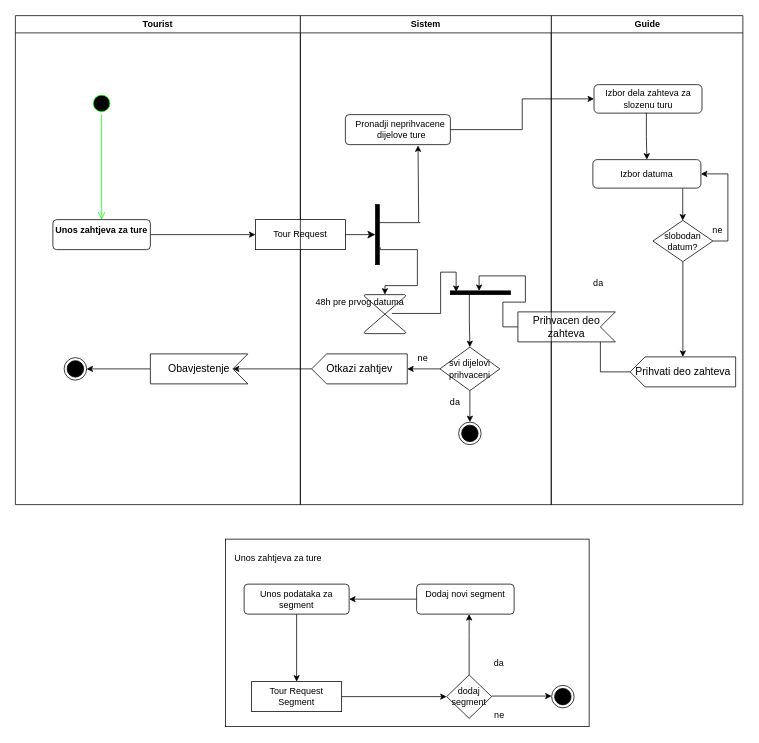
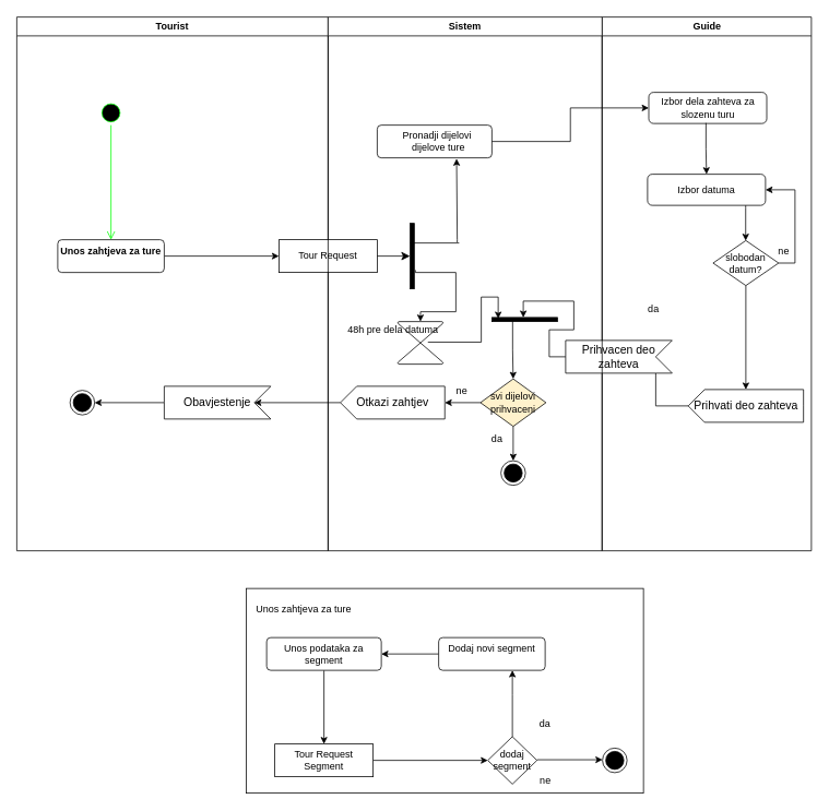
  <mxCell id="0" />
  <mxCell id="1" parent="0" />
  <mxCell id="2" value="Tourist" style="swimlane;whiteSpace=wrap" parent="1" vertex="1"><mxGeometry x="20" y="20" width="380" height="652" as="geometry" /></mxCell>
  <mxCell id="3" value="" style="ellipse;html=1;shape=startState;fillColor=#000000;strokeColor=#00ff00;" parent="2" vertex="1"><mxGeometry x="100" y="102" width="30" height="30" as="geometry" /></mxCell>
  <mxCell id="4" value="" style="edgeStyle=orthogonalEdgeStyle;html=1;verticalAlign=bottom;endArrow=open;endSize=8;strokeColor=#00ff00;rounded=0;exitX=0.5;exitY=1;exitDx=0;exitDy=0;entryX=0.5;entryY=0;entryDx=0;entryDy=0;" parent="2" source="3" target="10" edge="1"><mxGeometry relative="1" as="geometry"><mxPoint x="110" y="112.0" as="targetPoint" /></mxGeometry></mxCell>
  <mxCell id="5" style="edgeStyle=orthogonalEdgeStyle;rounded=0;orthogonalLoop=1;jettySize=auto;html=1;entryX=0;entryY=0.5;entryDx=0;entryDy=0;exitX=1;exitY=0.5;exitDx=0;exitDy=0;" parent="2" source="10" target="8" edge="1"><mxGeometry relative="1" as="geometry"><Array as="points" /><mxPoint x="320.61" y="292.077" as="sourcePoint" /></mxGeometry></mxCell>
  <mxCell id="6" value="" style="edgeStyle=orthogonalEdgeStyle;rounded=0;orthogonalLoop=1;jettySize=auto;html=1;exitX=1;exitY=0.5;exitDx=0;exitDy=0;exitPerimeter=0;" parent="2" source="9" target="7" edge="1"><mxGeometry relative="1" as="geometry"><mxPoint x="177.5" y="471" as="sourcePoint" /></mxGeometry></mxCell>
  <mxCell id="7" value="" style="ellipse;html=1;shape=endState;fillColor=strokeColor;" parent="2" vertex="1"><mxGeometry x="65" y="456" width="30" height="30" as="geometry" /></mxCell>
  <mxCell id="8" value="Tour Request" style="fontStyle=0;html=1;whiteSpace=wrap;strokeColor=default;gradientColor=none;" parent="2" vertex="1"><mxGeometry x="320" y="272" width="120" height="40" as="geometry" /></mxCell>
  <mxCell id="9" value="Obavjestenje" style="html=1;shape=mxgraph.infographic.ribbonSimple;notch1=20;notch2=0;align=center;verticalAlign=middle;fontSize=14;fontStyle=0;fillColor=#FFFFFF;whiteSpace=wrap;direction=west;" parent="2" vertex="1"><mxGeometry x="180" y="451" width="130" height="40" as="geometry" /></mxCell>
  <mxCell id="10" value="&lt;b&gt;Unos zahtjeva za ture&lt;/b&gt;" style="html=1;align=center;verticalAlign=top;rounded=1;absoluteArcSize=1;arcSize=10;dashed=0;whiteSpace=wrap;" parent="2" vertex="1"><mxGeometry x="50" y="272" width="130" height="40" as="geometry" /></mxCell>
  <mxCell id="11" value="Guide" style="swimlane;whiteSpace=wrap;startSize=23;" parent="1" vertex="1"><mxGeometry x="734.5" y="20" width="255.5" height="652" as="geometry"><mxRectangle x="724.5" y="128" width="70" height="30" as="alternateBounds" /></mxGeometry></mxCell>
  <mxCell id="12" value="" style="edgeStyle=orthogonalEdgeStyle;rounded=0;orthogonalLoop=1;jettySize=auto;html=1;" parent="11" target="20" edge="1"><mxGeometry relative="1" as="geometry"><Array as="points"><mxPoint x="175.25" y="233" /><mxPoint x="175.25" y="233" /></Array><mxPoint x="175.306" y="212" as="sourcePoint" /></mxGeometry></mxCell>
  <mxCell id="13" value="Izbor datuma" style="rounded=1;whiteSpace=wrap;html=1;" parent="11" vertex="1"><mxGeometry x="55.5" y="192" width="144" height="38" as="geometry" /></mxCell>
  <mxCell id="14" value="da" style="text;html=1;align=center;verticalAlign=middle;resizable=0;points=[];autosize=1;strokeColor=none;fillColor=none;" parent="11" vertex="1"><mxGeometry x="42.25" y="342" width="40" height="30" as="geometry" /></mxCell>
  <mxCell id="15" value="" style="edgeStyle=orthogonalEdgeStyle;rounded=0;orthogonalLoop=1;jettySize=auto;html=1;entryX=0;entryY=0;entryDx=20;entryDy=20;entryPerimeter=0;" parent="11" source="16" target="17" edge="1"><mxGeometry relative="1" as="geometry" /></mxCell>
  <mxCell id="16" value="Prihvati deo zahteva" style="html=1;shape=mxgraph.infographic.ribbonSimple;notch1=0;notch2=20;align=center;verticalAlign=middle;fontSize=14;fontStyle=0;fillColor=#FFFFFF;whiteSpace=wrap;direction=west;" parent="11" vertex="1"><mxGeometry x="105.12" y="455" width="140.75" height="40" as="geometry" /></mxCell>
  <mxCell id="17" value="Prihvacen deo zahteva" style="html=1;shape=mxgraph.infographic.ribbonSimple;notch1=20;notch2=0;align=center;verticalAlign=middle;fontSize=14;fontStyle=0;fillColor=#FFFFFF;whiteSpace=wrap;direction=west;" parent="11" vertex="1"><mxGeometry x="-44.5" y="395" width="130" height="40" as="geometry" /></mxCell>
  <mxCell id="18" style="edgeStyle=orthogonalEdgeStyle;rounded=0;orthogonalLoop=1;jettySize=auto;html=1;exitX=1;exitY=0.5;exitDx=0;exitDy=0;entryX=1;entryY=0.5;entryDx=0;entryDy=0;" parent="11" source="20" target="13" edge="1"><mxGeometry relative="1" as="geometry" /></mxCell>
  <mxCell id="19" style="edgeStyle=orthogonalEdgeStyle;rounded=0;orthogonalLoop=1;jettySize=auto;html=1;" parent="11" source="20" target="16" edge="1"><mxGeometry relative="1" as="geometry" /></mxCell>
  <mxCell id="20" value="slobodan datum?" style="rhombus;whiteSpace=wrap;html=1;" parent="11" vertex="1"><mxGeometry x="135.5" y="273" width="80" height="55" as="geometry" /></mxCell>
  <mxCell id="21" value="ne&lt;div&gt;&lt;br&gt;&lt;/div&gt;" style="text;html=1;align=center;verticalAlign=middle;resizable=0;points=[];autosize=1;strokeColor=none;fillColor=none;" parent="11" vertex="1"><mxGeometry x="201" y="273" width="40" height="40" as="geometry" /></mxCell>
  <mxCell id="22" value="Izbor dela zahteva za slozenu turu" style="rounded=1;whiteSpace=wrap;html=1;" parent="11" vertex="1"><mxGeometry x="57" y="92" width="144" height="38" as="geometry" /></mxCell>
  <mxCell id="23" style="edgeStyle=orthogonalEdgeStyle;rounded=0;orthogonalLoop=1;jettySize=auto;html=1;exitX=0.485;exitY=0.985;exitDx=0;exitDy=0;entryX=0.5;entryY=0;entryDx=0;entryDy=0;exitPerimeter=0;" parent="11" source="22" target="13" edge="1"><mxGeometry relative="1" as="geometry"><mxPoint x="186" y="338" as="sourcePoint" /><mxPoint x="186" y="405" as="targetPoint" /></mxGeometry></mxCell>
  <mxCell id="24" value="" style="edgeStyle=orthogonalEdgeStyle;rounded=0;orthogonalLoop=1;jettySize=auto;html=1;entryX=0;entryY=0;entryDx=20;entryDy=20;entryPerimeter=0;exitX=1;exitY=0.5;exitDx=0;exitDy=0;exitPerimeter=0;" parent="1" source="35" target="9" edge="1"><mxGeometry relative="1" as="geometry"><mxPoint x="370" y="491" as="sourcePoint" /><mxPoint x="302.5" y="491" as="targetPoint" /></mxGeometry></mxCell>
  <mxCell id="25" value="Sistem" style="swimlane;whiteSpace=wrap;startSize=23;" parent="1" vertex="1"><mxGeometry x="400" y="20" width="334.5" height="652" as="geometry" /></mxCell>
  <mxCell id="26" style="edgeStyle=orthogonalEdgeStyle;rounded=0;orthogonalLoop=1;jettySize=auto;html=1;exitX=0.808;exitY=1.003;exitDx=0;exitDy=0;exitPerimeter=0;entryX=0.283;entryY=0.904;entryDx=0;entryDy=0;entryPerimeter=0;" parent="25" source="28" target="41" edge="1"><mxGeometry relative="1" as="geometry"><mxPoint x="186" y="342" as="targetPoint" /><Array as="points"><mxPoint x="187" y="397" /><mxPoint x="187" y="342" /><mxPoint x="208" y="342" /></Array></mxGeometry></mxCell>
  <mxCell id="27" value="" style="verticalLabelPosition=bottom;verticalAlign=top;html=1;shape=mxgraph.flowchart.collate;" parent="25" vertex="1"><mxGeometry x="85" y="372" width="55.5" height="52" as="geometry" /></mxCell>
- <mxCell id="28" value="48h pre prvog datuma" style="text;html=1;align=center;verticalAlign=middle;resizable=0;points=[];autosize=1;strokeColor=none;fillColor=none;" parent="25" vertex="1"><mxGeometry x="8.75" y="367" width="140" height="30" as="geometry" /></mxCell>
+ <mxCell id="28" value="48h pre dela datuma" style="text;html=1;align=center;verticalAlign=middle;resizable=0;points=[];autosize=1;strokeColor=none;fillColor=none;" parent="25" vertex="1"><mxGeometry x="8.75" y="367" width="140" height="30" as="geometry" /></mxCell>
  <mxCell id="29" value="" style="edgeStyle=orthogonalEdgeStyle;rounded=0;orthogonalLoop=1;jettySize=auto;html=1;entryX=0;entryY=0;entryDx=0;entryDy=20;entryPerimeter=0;" parent="25" source="31" target="35" edge="1"><mxGeometry relative="1" as="geometry"><mxPoint x="47.5" y="471" as="targetPoint" /></mxGeometry></mxCell>
  <mxCell id="30" value="" style="edgeStyle=orthogonalEdgeStyle;rounded=0;orthogonalLoop=1;jettySize=auto;html=1;" parent="25" source="31" target="33" edge="1"><mxGeometry relative="1" as="geometry" /></mxCell>
- <mxCell id="31" value="svi dijelovi prihvaceni" style="rhombus;whiteSpace=wrap;html=1;" parent="25" vertex="1"><mxGeometry x="186" y="442" width="80" height="58" as="geometry" /></mxCell>
+ <mxCell id="31" value="svi dijelovi prihvaceni" style="rhombus;whiteSpace=wrap;html=1;fillColor=#fff2cc;" parent="25" vertex="1"><mxGeometry x="186" y="442" width="80" height="58" as="geometry" /></mxCell>
  <mxCell id="32" value="ne" style="text;html=1;align=center;verticalAlign=middle;resizable=0;points=[];autosize=1;strokeColor=none;fillColor=none;" parent="25" vertex="1"><mxGeometry x="142.5" y="442" width="40" height="30" as="geometry" /></mxCell>
  <mxCell id="33" value="" style="ellipse;html=1;shape=endState;fillColor=strokeColor;" parent="25" vertex="1"><mxGeometry x="211" y="542" width="30" height="30" as="geometry" /></mxCell>
  <mxCell id="34" value="" style="html=1;align=center;verticalAlign=top;rounded=1;absoluteArcSize=1;arcSize=10;dashed=0;whiteSpace=wrap;" parent="25" vertex="1"><mxGeometry x="60" y="132" width="140" height="40" as="geometry" /></mxCell>
  <mxCell id="35" value="Otkazi zahtjev" style="html=1;shape=mxgraph.infographic.ribbonSimple;notch1=0;notch2=20;align=center;verticalAlign=middle;fontSize=14;fontStyle=0;fillColor=#FFFFFF;whiteSpace=wrap;direction=west;" parent="25" vertex="1"><mxGeometry x="15" y="451" width="127.5" height="40" as="geometry" /></mxCell>
- <mxCell id="36" value="Pronadji neprihvacene&amp;nbsp; dijelove ture" style="text;html=1;align=center;verticalAlign=middle;whiteSpace=wrap;rounded=0;" parent="25" vertex="1"><mxGeometry x="70" y="137" width="130" height="30" as="geometry" /></mxCell>
+ <mxCell id="36" value="Pronadji dijelovi&amp;nbsp; dijelove ture" style="text;html=1;align=center;verticalAlign=middle;whiteSpace=wrap;rounded=0;" parent="25" vertex="1"><mxGeometry x="70" y="137" width="130" height="30" as="geometry" /></mxCell>
  <mxCell id="37" value="da" style="text;html=1;align=center;verticalAlign=middle;resizable=0;points=[];autosize=1;strokeColor=none;fillColor=none;" parent="25" vertex="1"><mxGeometry x="186" y="500" width="40" height="30" as="geometry" /></mxCell>
  <mxCell id="38" style="edgeStyle=orthogonalEdgeStyle;rounded=0;orthogonalLoop=1;jettySize=auto;html=1;entryX=0.692;entryY=1.026;entryDx=0;entryDy=0;entryPerimeter=0;exitX=0.961;exitY=0.402;exitDx=0;exitDy=0;exitPerimeter=0;" parent="25" source="43" target="34" edge="1"><mxGeometry relative="1" as="geometry"><mxPoint x="158" y="272" as="sourcePoint" /><Array as="points"><mxPoint x="158" y="272" /><mxPoint x="157" y="272" /></Array></mxGeometry></mxCell>
  <mxCell id="39" style="edgeStyle=orthogonalEdgeStyle;rounded=0;orthogonalLoop=1;jettySize=auto;html=1;exitX=1.266;exitY=0.713;exitDx=0;exitDy=0;exitPerimeter=0;entryX=0.5;entryY=0;entryDx=0;entryDy=0;entryPerimeter=0;" parent="25" source="42" target="27" edge="1"><mxGeometry relative="1" as="geometry"><mxPoint x="202.5" y="348.681" as="targetPoint" /><Array as="points"><mxPoint x="107" y="312" /><mxPoint x="156" y="312" /><mxPoint x="156" y="360" /><mxPoint x="113" y="360" /></Array><mxPoint x="157.75" y="312" as="sourcePoint" /></mxGeometry></mxCell>
  <mxCell id="40" style="edgeStyle=orthogonalEdgeStyle;rounded=0;orthogonalLoop=1;jettySize=auto;html=1;entryX=0.5;entryY=0;entryDx=0;entryDy=0;exitX=0.67;exitY=0.684;exitDx=0;exitDy=0;exitPerimeter=0;" parent="25" source="41" target="31" edge="1"><mxGeometry relative="1" as="geometry" /></mxCell>
  <mxCell id="41" value="" style="html=1;points=[];perimeter=orthogonalPerimeter;fillColor=strokeColor;direction=south;" parent="25" vertex="1"><mxGeometry x="200" y="367" width="80" height="5" as="geometry" /></mxCell>
  <mxCell id="42" value="" style="html=1;points=[];perimeter=orthogonalPerimeter;fillColor=strokeColor;direction=south;rotation=-90;" parent="25" vertex="1"><mxGeometry x="62.75" y="289.5" width="80" height="5" as="geometry" /></mxCell>
  <mxCell id="43" value="" style="line;strokeWidth=1;fillColor=none;align=left;verticalAlign=middle;spacingTop=-1;spacingLeft=3;spacingRight=3;rotatable=0;labelPosition=right;points=[];portConstraint=eastwest;strokeColor=inherit;fontFamily=Helvetica;fontSize=11;fontColor=default;labelBackgroundColor=default;" parent="25" vertex="1"><mxGeometry x="100.5" y="272" width="59.5" height="8" as="geometry" /></mxCell>
  <mxCell id="44" style="edgeStyle=orthogonalEdgeStyle;rounded=0;orthogonalLoop=1;jettySize=auto;html=1;entryX=0.017;entryY=0.521;entryDx=0;entryDy=0;entryPerimeter=0;" parent="1" source="17" target="41" edge="1"><mxGeometry relative="1" as="geometry"><Array as="points"><mxPoint x="670" y="435" /><mxPoint x="670" y="402" /><mxPoint x="700" y="402" /><mxPoint x="700" y="367" /><mxPoint x="638" y="367" /></Array></mxGeometry></mxCell>
  <mxCell id="45" value="" style="rounded=0;whiteSpace=wrap;html=1;" parent="1" vertex="1"><mxGeometry x="300" y="718" width="485" height="250" as="geometry" /></mxCell>
  <mxCell id="46" value="Unos zahtjeva za ture" style="text;html=1;align=center;verticalAlign=middle;resizable=0;points=[];autosize=1;strokeColor=none;fillColor=none;" parent="1" vertex="1"><mxGeometry x="300" y="728" width="140" height="30" as="geometry" /></mxCell>
  <mxCell id="47" value="" style="edgeStyle=orthogonalEdgeStyle;rounded=0;orthogonalLoop=1;jettySize=auto;html=1;" parent="1" source="48" target="50" edge="1"><mxGeometry relative="1" as="geometry" /></mxCell>
  <mxCell id="48" value="Unos podataka za segment" style="html=1;align=center;verticalAlign=top;rounded=1;absoluteArcSize=1;arcSize=10;dashed=0;whiteSpace=wrap;" parent="1" vertex="1"><mxGeometry x="325" y="778" width="140" height="40" as="geometry" /></mxCell>
  <mxCell id="49" value="" style="edgeStyle=orthogonalEdgeStyle;rounded=0;orthogonalLoop=1;jettySize=auto;html=1;" parent="1" source="50" target="52" edge="1"><mxGeometry relative="1" as="geometry" /></mxCell>
  <mxCell id="50" value="Tour Request Segment" style="fontStyle=0;html=1;whiteSpace=wrap;" parent="1" vertex="1"><mxGeometry x="335" y="908" width="120" height="40" as="geometry" /></mxCell>
  <mxCell id="51" value="" style="edgeStyle=orthogonalEdgeStyle;rounded=0;orthogonalLoop=1;jettySize=auto;html=1;" parent="1" source="52" target="54" edge="1"><mxGeometry relative="1" as="geometry"><Array as="points"><mxPoint x="625" y="848" /><mxPoint x="625" y="848" /></Array></mxGeometry></mxCell>
  <mxCell id="52" value="dodaj segment" style="rhombus;whiteSpace=wrap;html=1;" parent="1" vertex="1"><mxGeometry x="595" y="899" width="60" height="58" as="geometry" /></mxCell>
  <mxCell id="53" value="" style="edgeStyle=orthogonalEdgeStyle;rounded=0;orthogonalLoop=1;jettySize=auto;html=1;" parent="1" source="54" target="48" edge="1"><mxGeometry relative="1" as="geometry" /></mxCell>
- <mxCell id="54" value="Dodaj novi segment" style="html=1;align=center;verticalAlign=top;rounded=1;absoluteArcSize=1;arcSize=10;dashed=0;whiteSpace=wrap;" parent="1" vertex="1"><mxGeometry x="555" y="778" width="130" height="40" as="geometry" /></mxCell>
+ <mxCell id="54" value="Dodaj novi segment" style="html=1;align=center;verticalAlign=top;rounded=1;absoluteArcSize=1;arcSize=10;dashed=0;whiteSpace=wrap;" parent="1" vertex="1"><mxGeometry x="535" y="778" width="130" height="40" as="geometry" /></mxCell>
  <mxCell id="55" value="da" style="text;html=1;align=center;verticalAlign=middle;whiteSpace=wrap;rounded=0;" parent="1" vertex="1"><mxGeometry x="635" y="868" width="60" height="30" as="geometry" /></mxCell>
  <mxCell id="56" value="ne" style="text;html=1;align=center;verticalAlign=middle;resizable=0;points=[];autosize=1;strokeColor=none;fillColor=none;" parent="1" vertex="1"><mxGeometry x="645" y="938" width="40" height="30" as="geometry" /></mxCell>
  <mxCell id="57" value="" style="endArrow=classic;html=1;rounded=0;" parent="1" edge="1"><mxGeometry width="50" height="50" relative="1" as="geometry"><mxPoint x="655" y="927.23" as="sourcePoint" /><mxPoint x="735" y="927.23" as="targetPoint" /></mxGeometry></mxCell>
  <mxCell id="58" value="" style="ellipse;html=1;shape=endState;fillColor=strokeColor;" parent="1" vertex="1"><mxGeometry x="735" y="913" width="30" height="30" as="geometry" /></mxCell>
  <mxCell id="59" style="edgeStyle=orthogonalEdgeStyle;rounded=0;orthogonalLoop=1;jettySize=auto;html=1;entryX=0;entryY=0.5;entryDx=0;entryDy=0;exitX=1;exitY=0.5;exitDx=0;exitDy=0;" parent="1" source="36" target="22" edge="1"><mxGeometry relative="1" as="geometry"><mxPoint x="776.73" y="100.408" as="targetPoint" /><mxPoint x="641.45" y="103.6" as="sourcePoint" /><Array as="points" /></mxGeometry></mxCell>
  <mxCell id="60" value="" style="endArrow=classic;html=1;rounded=0;strokeColor=#000000;align=center;verticalAlign=bottom;fontFamily=Helvetica;fontSize=11;fontColor=default;labelBackgroundColor=default;edgeStyle=orthogonalEdgeStyle;endSize=8;" parent="1" edge="1"><mxGeometry width="50" height="50" relative="1" as="geometry"><mxPoint x="460" y="312" as="sourcePoint" /><mxPoint x="500" y="312" as="targetPoint" /></mxGeometry></mxCell>
